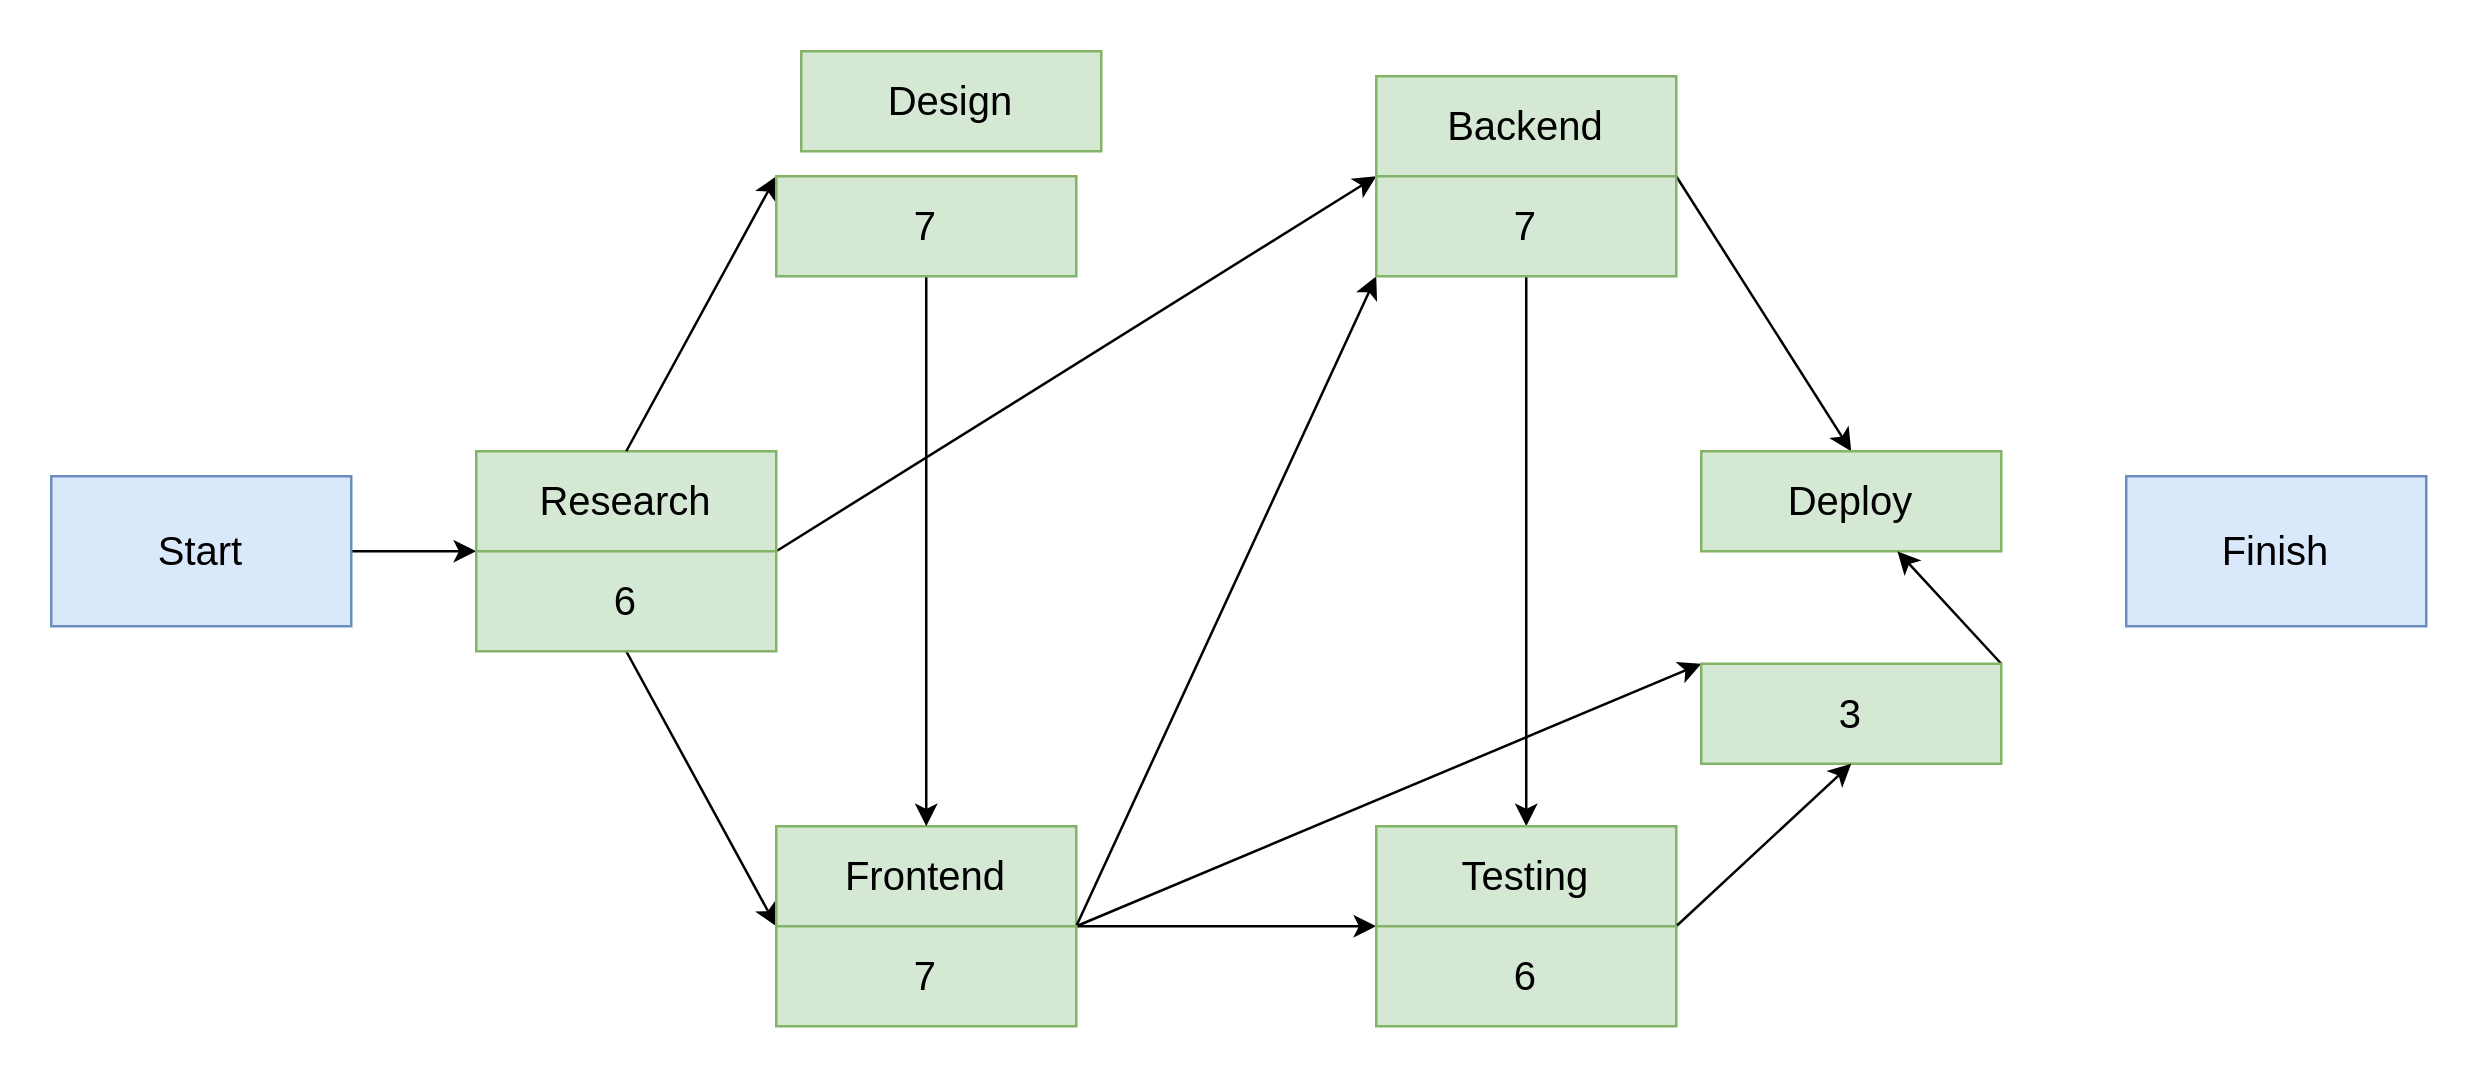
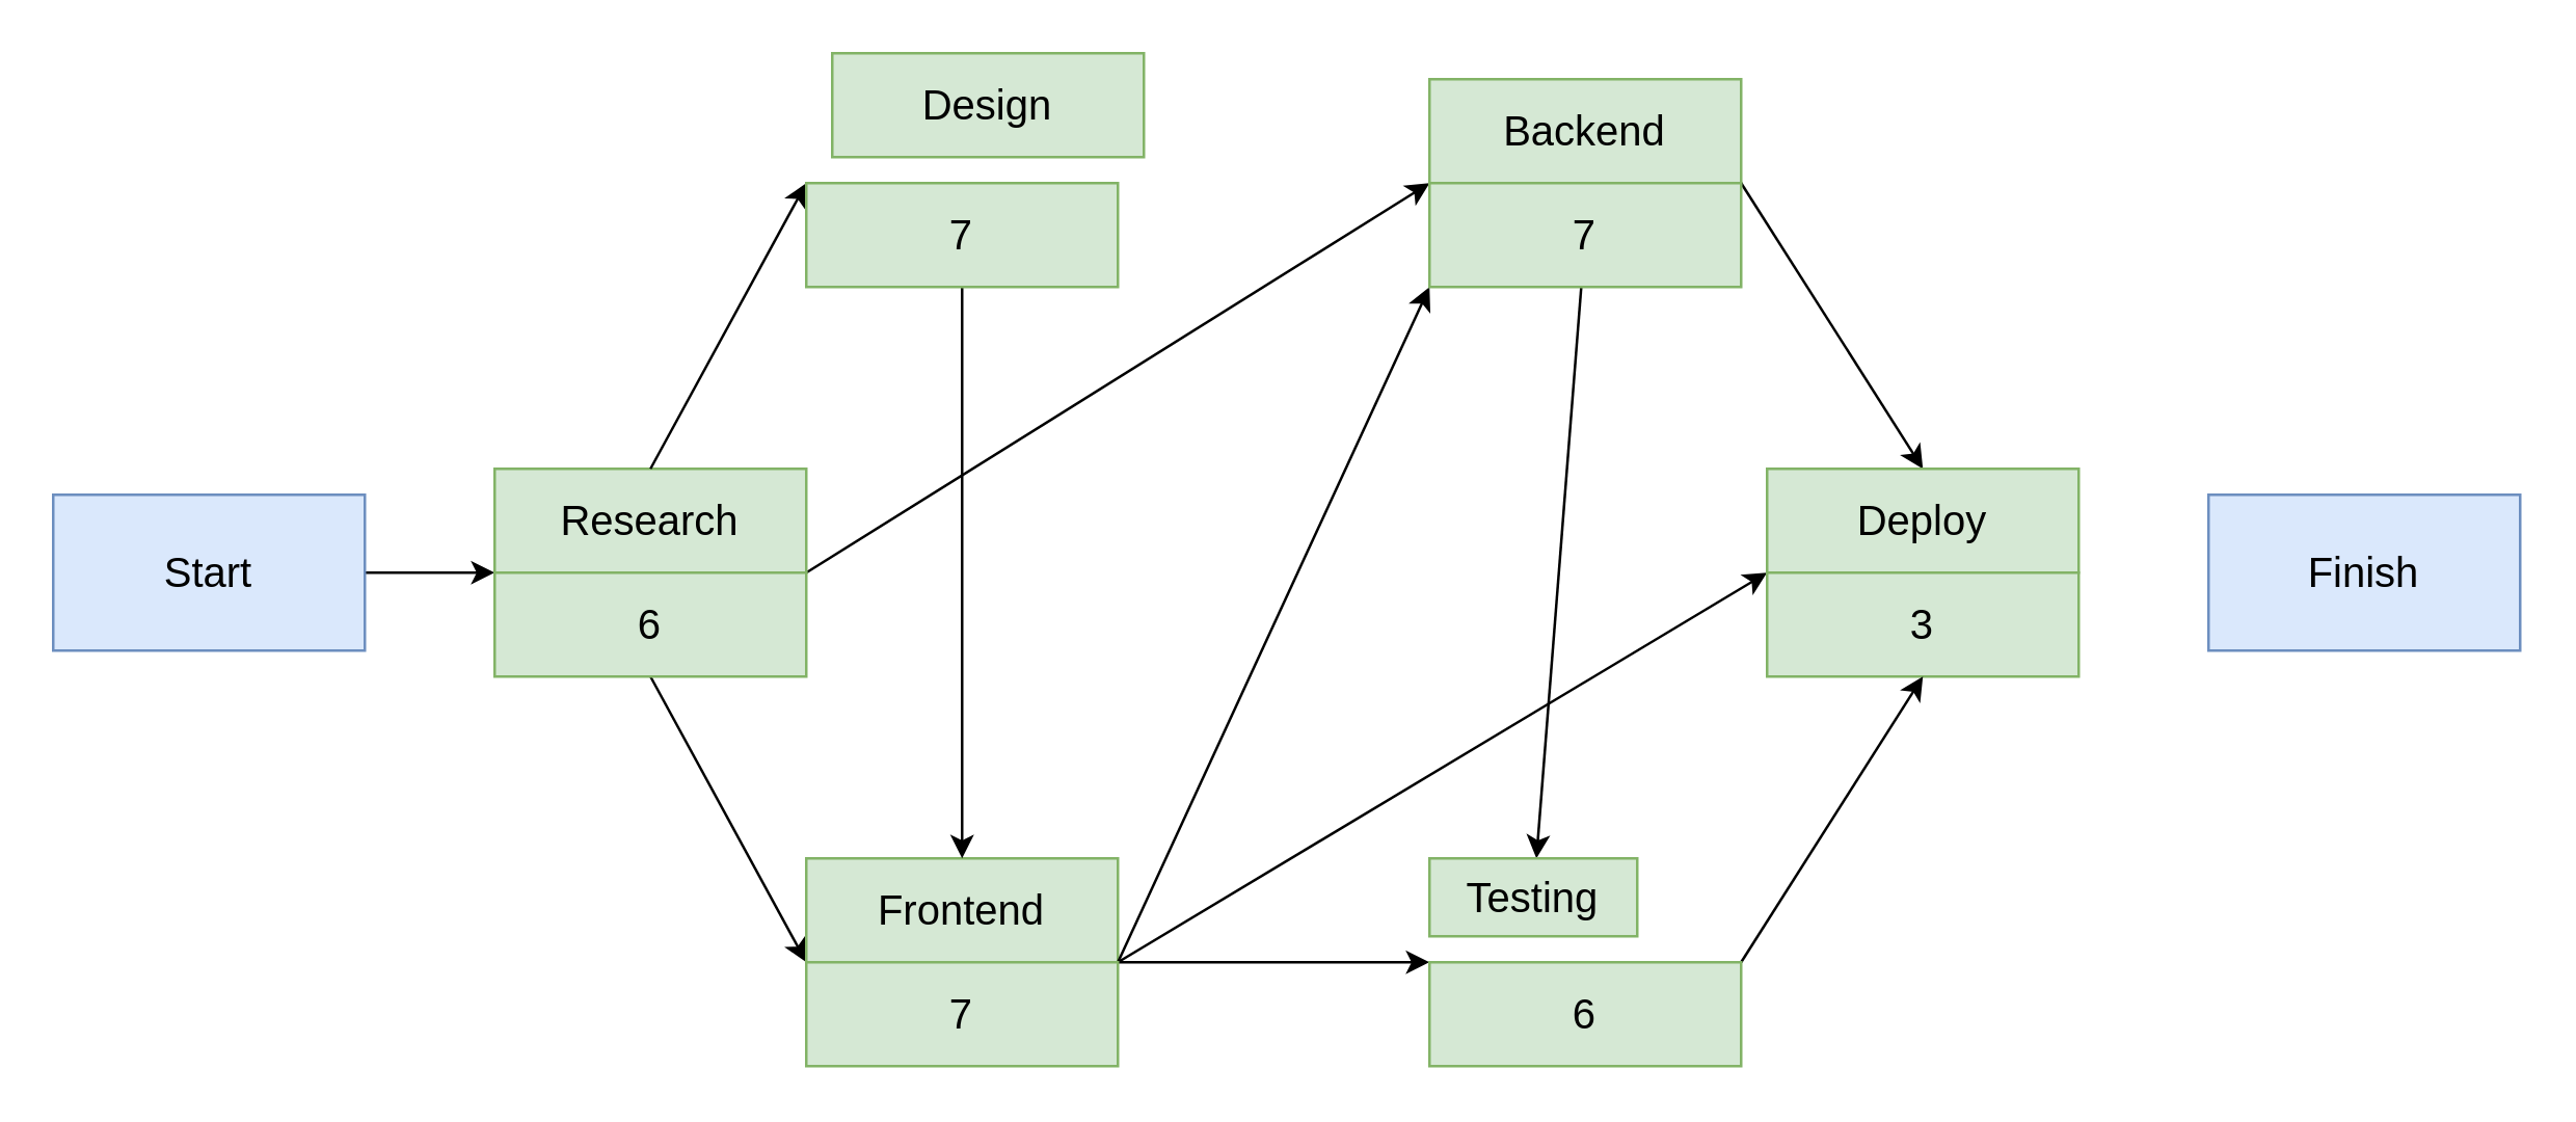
  <mxCell id="0" />
  <mxCell id="1" parent="0" />
  <mxCell id="2" style="edgeStyle=none;html=1;exitX=1;exitY=0.5;exitDx=0;exitDy=0;entryX=0;entryY=0;entryDx=0;entryDy=0;fontSize=16;" edge="1" parent="1" source="3" target="9"><mxGeometry relative="1" as="geometry" /></mxCell>
  <mxCell id="3" value="Start" style="whiteSpace=wrap;html=1;fillColor=#dae8fc;strokeColor=#6c8ebf;fontSize=16;" vertex="1" parent="1"><mxGeometry x="20" y="190" width="120" height="60" as="geometry" /></mxCell>
  <mxCell id="4" value="Finish" style="whiteSpace=wrap;html=1;fillColor=#dae8fc;strokeColor=#6c8ebf;fontSize=16;" vertex="1" parent="1"><mxGeometry x="850" y="190" width="120" height="60" as="geometry" /></mxCell>
  <mxCell id="5" style="edgeStyle=none;html=1;exitX=1;exitY=1;exitDx=0;exitDy=0;entryX=0;entryY=0;entryDx=0;entryDy=0;fontSize=16;" edge="1" parent="1" source="6" target="18"><mxGeometry relative="1" as="geometry" /></mxCell>
  <mxCell id="6" value="Research" style="whiteSpace=wrap;html=1;fillColor=#d5e8d4;strokeColor=#82b366;fontSize=16;" vertex="1" parent="1"><mxGeometry x="190" y="180" width="120" height="40" as="geometry" /></mxCell>
  <mxCell id="7" style="edgeStyle=none;html=1;exitX=0.5;exitY=1;exitDx=0;exitDy=0;entryX=0;entryY=0;entryDx=0;entryDy=0;fontSize=16;" edge="1" parent="1" source="9" target="14"><mxGeometry relative="1" as="geometry" /></mxCell>
  <mxCell id="8" style="edgeStyle=none;html=1;entryX=0;entryY=0;entryDx=0;entryDy=0;fontSize=16;exitX=0.5;exitY=0;exitDx=0;exitDy=0;" edge="1" parent="1" source="6" target="21"><mxGeometry relative="1" as="geometry" /></mxCell>
  <mxCell id="9" value="6" style="whiteSpace=wrap;html=1;fillColor=#d5e8d4;strokeColor=#82b366;fontSize=16;" vertex="1" parent="1"><mxGeometry x="190" y="220" width="120" height="40" as="geometry" /></mxCell>
  <mxCell id="10" value="Frontend" style="whiteSpace=wrap;html=1;fillColor=#d5e8d4;strokeColor=#82b366;fontSize=16;" vertex="1" parent="1"><mxGeometry x="310" y="330" width="120" height="40" as="geometry" /></mxCell>
  <mxCell id="11" style="edgeStyle=none;html=1;exitX=1;exitY=0;exitDx=0;exitDy=0;entryX=0;entryY=1;entryDx=0;entryDy=0;fontSize=16;" edge="1" parent="1" source="14" target="18"><mxGeometry relative="1" as="geometry" /></mxCell>
  <mxCell id="12" style="edgeStyle=none;html=1;exitX=1;exitY=0;exitDx=0;exitDy=0;entryX=0;entryY=0;entryDx=0;entryDy=0;fontSize=16;" edge="1" parent="1" source="14" target="27"><mxGeometry relative="1" as="geometry" /></mxCell>
  <mxCell id="13" style="edgeStyle=none;html=1;exitX=1;exitY=0;exitDx=0;exitDy=0;entryX=0;entryY=0;entryDx=0;entryDy=0;fontSize=16;" edge="1" parent="1" source="14" target="24"><mxGeometry relative="1" as="geometry" /></mxCell>
  <mxCell id="14" value="7" style="whiteSpace=wrap;html=1;fillColor=#d5e8d4;strokeColor=#82b366;fontSize=16;" vertex="1" parent="1"><mxGeometry x="310" y="370" width="120" height="40" as="geometry" /></mxCell>
  <mxCell id="15" value="Backend" style="whiteSpace=wrap;html=1;fillColor=#d5e8d4;strokeColor=#82b366;fontSize=16;" vertex="1" parent="1"><mxGeometry x="550" y="30" width="120" height="40" as="geometry" /></mxCell>
  <mxCell id="16" style="edgeStyle=none;html=1;exitX=1;exitY=0;exitDx=0;exitDy=0;entryX=0.5;entryY=0;entryDx=0;entryDy=0;fontSize=16;" edge="1" parent="1" source="18" target="22"><mxGeometry relative="1" as="geometry" /></mxCell>
  <mxCell id="17" style="edgeStyle=none;html=1;fontSize=16;" edge="1" parent="1" source="18" target="25"><mxGeometry relative="1" as="geometry" /></mxCell>
  <mxCell id="18" value="7" style="whiteSpace=wrap;html=1;fillColor=#d5e8d4;strokeColor=#82b366;fontSize=16;" vertex="1" parent="1"><mxGeometry x="550" y="70" width="120" height="40" as="geometry" /></mxCell>
  <mxCell id="19" style="edgeStyle=none;html=1;exitX=0.5;exitY=1;exitDx=0;exitDy=0;fontSize=16;" edge="1" parent="1" source="21" target="10"><mxGeometry relative="1" as="geometry" /></mxCell>
  <mxCell id="20" value="Design" style="whiteSpace=wrap;html=1;fillColor=#d5e8d4;strokeColor=#82b366;fontSize=16;" vertex="1" parent="1"><mxGeometry x="320" y="20" width="120" height="40" as="geometry" /></mxCell>
  <mxCell id="21" value="7" style="whiteSpace=wrap;html=1;fillColor=#d5e8d4;strokeColor=#82b366;fontSize=16;" vertex="1" parent="1"><mxGeometry x="310" y="70" width="120" height="40" as="geometry" /></mxCell>
  <mxCell id="22" value="Deploy" style="whiteSpace=wrap;html=1;fillColor=#d5e8d4;strokeColor=#82b366;fontSize=16;" vertex="1" parent="1"><mxGeometry x="680" y="180" width="120" height="40" as="geometry" /></mxCell>
  <mxCell id="23" style="edgeStyle=none;html=1;exitX=1;exitY=0;exitDx=0;exitDy=0;fontSize=16;" edge="1" parent="1" source="24" target="22"><mxGeometry relative="1" as="geometry" /></mxCell>
- <mxCell id="24" value="3" style="whiteSpace=wrap;html=1;fillColor=#d5e8d4;strokeColor=#82b366;fontSize=16;" vertex="1" parent="1"><mxGeometry x="680" y="265" width="120" height="40" as="geometry" /></mxCell>
- <mxCell id="25" value="Testing" style="whiteSpace=wrap;html=1;fillColor=#d5e8d4;strokeColor=#82b366;fontSize=16;" vertex="1" parent="1"><mxGeometry x="550" y="330" width="120" height="40" as="geometry" /></mxCell>
+ <mxCell id="24" value="3" style="whiteSpace=wrap;html=1;fillColor=#d5e8d4;strokeColor=#82b366;fontSize=16;" vertex="1" parent="1"><mxGeometry x="680" y="220" width="120" height="40" as="geometry" /></mxCell>
+ <mxCell id="25" value="Testing" style="whiteSpace=wrap;html=1;fillColor=#d5e8d4;strokeColor=#82b366;fontSize=16;" vertex="1" parent="1"><mxGeometry x="550" y="330" width="80" height="30" as="geometry" /></mxCell>
  <mxCell id="26" style="edgeStyle=none;html=1;exitX=1;exitY=0;exitDx=0;exitDy=0;fontSize=16;entryX=0.5;entryY=1;entryDx=0;entryDy=0;" edge="1" parent="1" source="27" target="24"><mxGeometry relative="1" as="geometry"><mxPoint x="750" y="220" as="targetPoint" /></mxGeometry></mxCell>
  <mxCell id="27" value="6" style="whiteSpace=wrap;html=1;fillColor=#d5e8d4;strokeColor=#82b366;fontSize=16;" vertex="1" parent="1"><mxGeometry x="550" y="370" width="120" height="40" as="geometry" /></mxCell>
